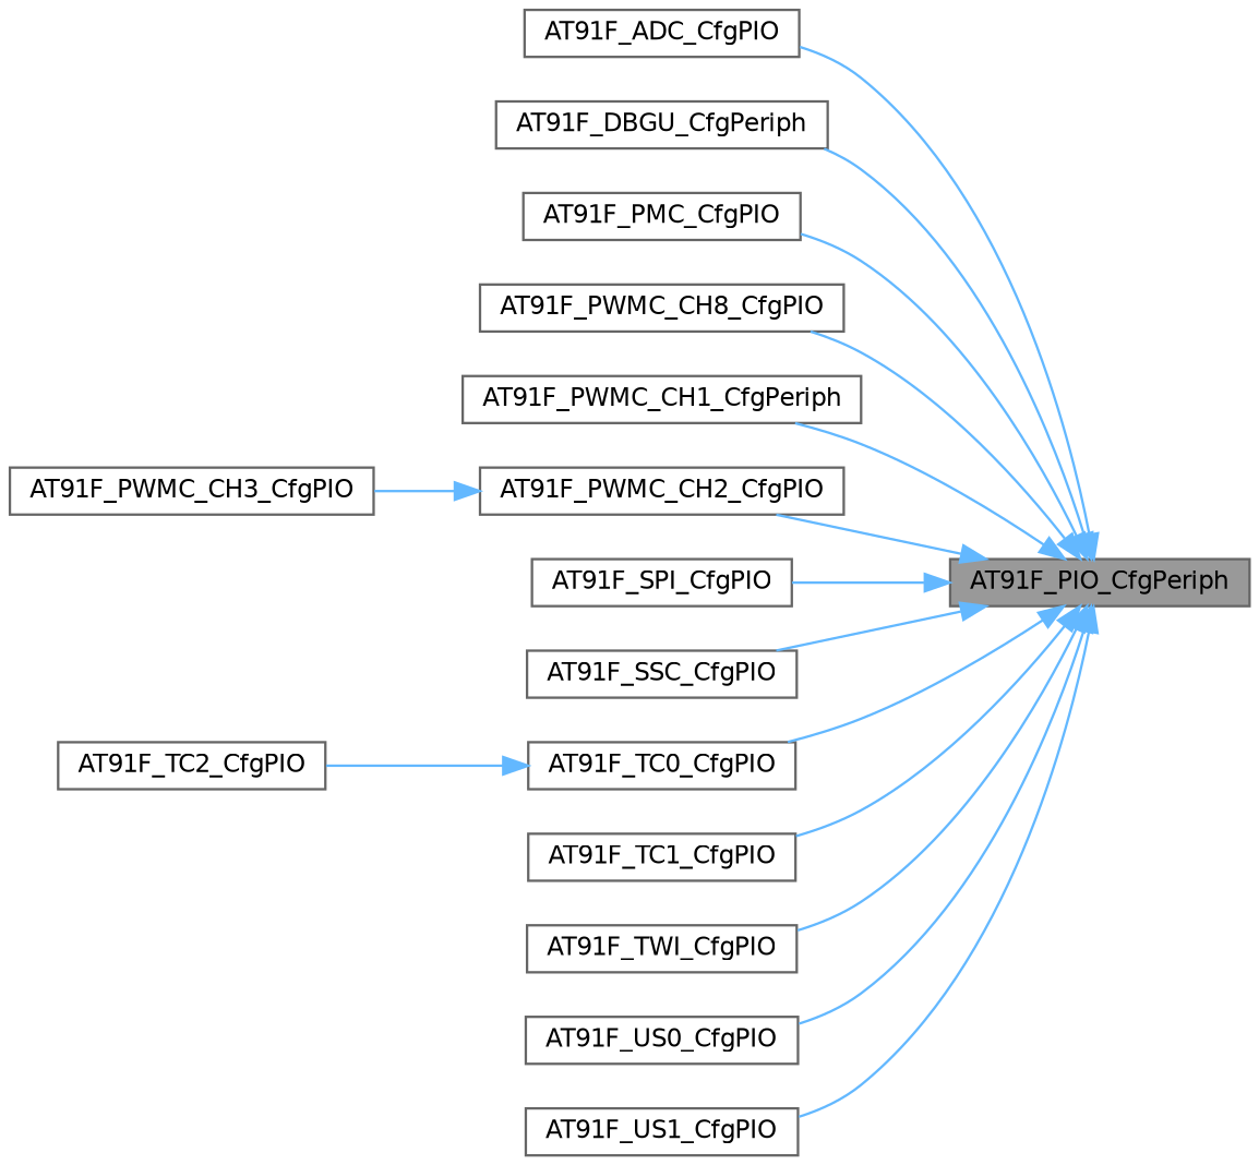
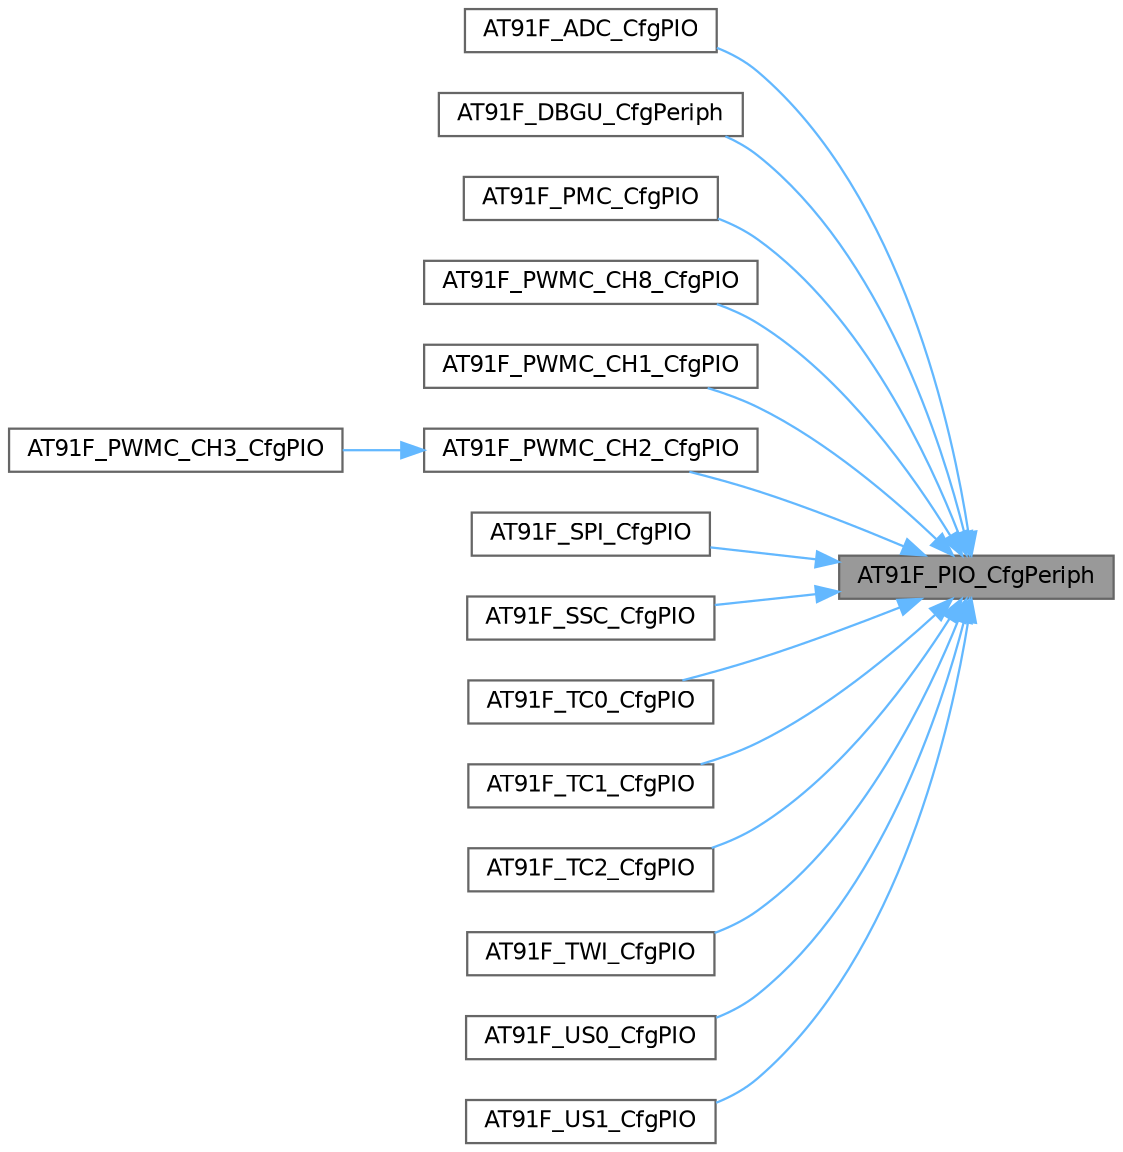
  digraph {
    rankdir=RL
    node [color=grey40 fillcolor=white fontname=Helvetica fontsize=10 shape=box style=filled]
    edge [color=steelblue1 dir=back fontname=Helvetica fontsize=10 labelfontname=Helvetica labelfontsize=10 style=solid]
    n1 [color=gray40 fillcolor=grey60 fontcolor=black height=0.2 label=AT91F_PIO_CfgPeriph width=0.4]
    n2 [height=0.2 label=AT91F_ADC_CfgPIO width=0.4]
    n3 [height=0.2 label=AT91F_DBGU_CfgPeriph width=0.4]
    n4 [height=0.2 label=AT91F_PMC_CfgPIO width=0.4]
    n5 [height=0.2 label=AT91F_PWMC_CH8_CfgPIO width=0.4]
-   n6 [height=0.2 label=AT91F_PWMC_CH1_CfgPeriph width=0.4]
+   n6 [height=0.2 label=AT91F_PWMC_CH1_CfgPIO width=0.4]
    n7 [height=0.2 label=AT91F_PWMC_CH2_CfgPIO width=0.4]
    n8 [height=0.2 label=AT91F_SPI_CfgPIO width=0.4]
    n9 [height=0.2 label=AT91F_SSC_CfgPIO width=0.4]
    n10 [height=0.2 label=AT91F_TC0_CfgPIO width=0.4]
    n11 [height=0.2 label=AT91F_TC1_CfgPIO width=0.4]
    n12 [height=0.2 label=AT91F_TC2_CfgPIO width=0.4]
    n13 [height=0.2 label=AT91F_TWI_CfgPIO width=0.4]
    n14 [height=0.2 label=AT91F_US0_CfgPIO width=0.4]
    n15 [height=0.2 label=AT91F_US1_CfgPIO width=0.4]
    n16 [height=0.2 label=AT91F_PWMC_CH3_CfgPIO width=0.4]
    n1 -> n2
    n1 -> n3
    n1 -> n4
    n1 -> n5
    n1 -> n6
    n1 -> n7
    n1 -> n8
    n1 -> n9
    n1 -> n10
    n1 -> n11
-   n10 -> n12
+   n1 -> n12
    n1 -> n13
    n1 -> n14
    n1 -> n15
    n7 -> n16
  }
